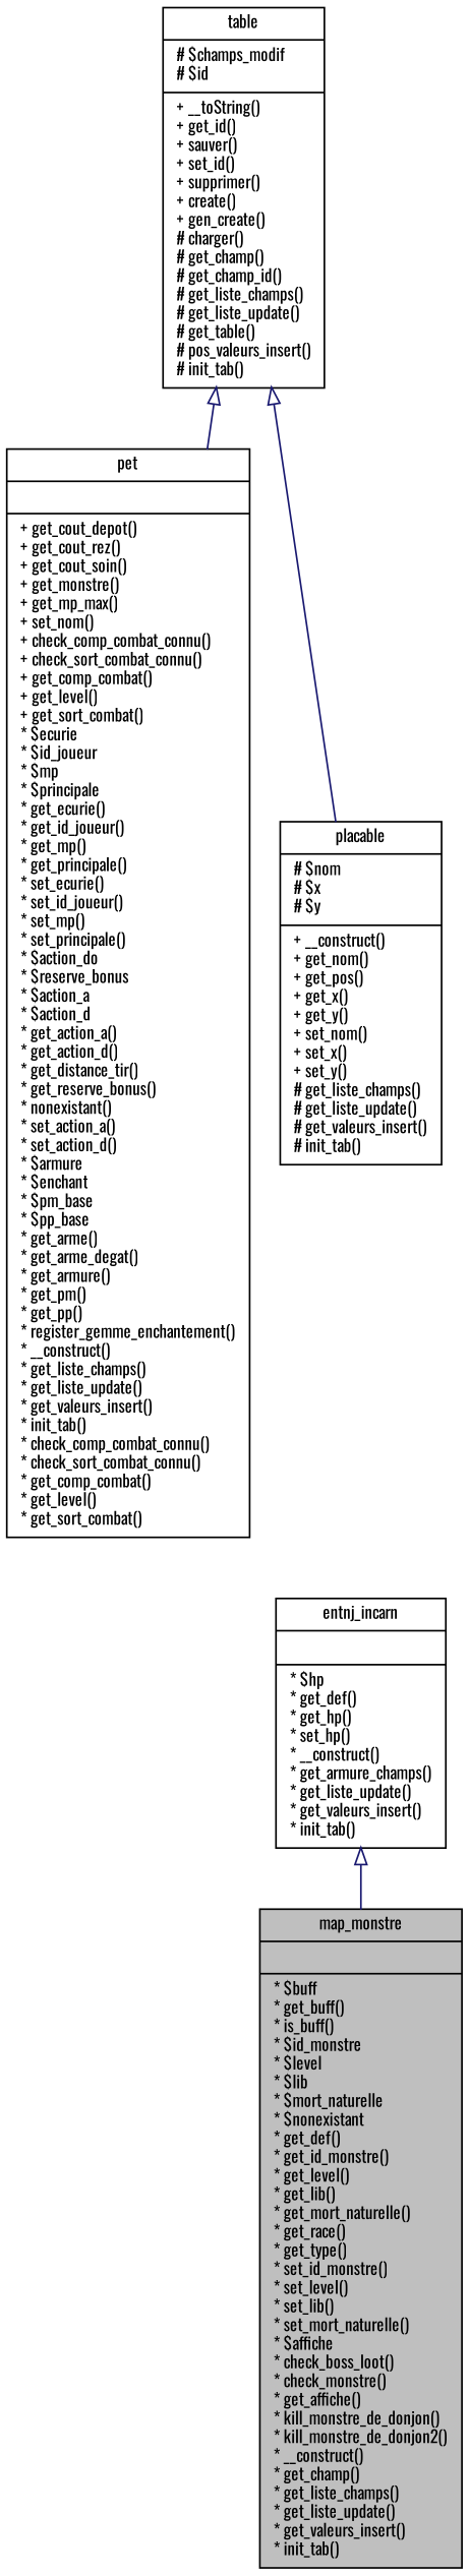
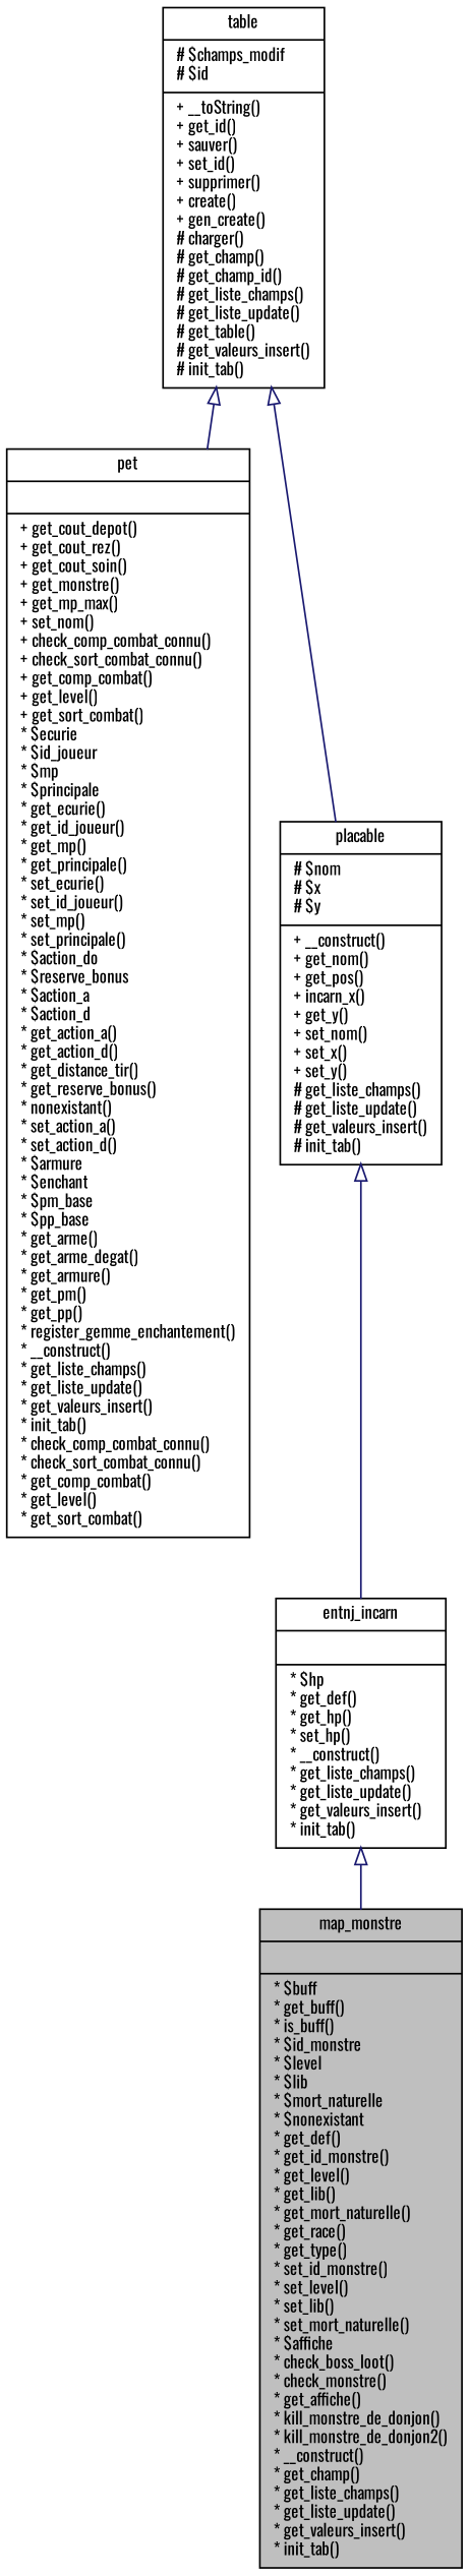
  digraph {
    fontname=Oswald
    node [color=black fontname=Oswald fontsize=10 shape=record]
    edge [arrowtail=empty color=midnightblue dir=back fontname=Oswald fontsize=10 labelfontname=FreeSans labelfontsize=10 style=solid]
    n1 [fillcolor=grey75 fontcolor=black height=0.2 label="{map_monstre\n||* $buff\l* get_buff()\l* is_buff()\l* $id_monstre\l* $level\l* $lib\l* $mort_naturelle\l* $nonexistant\l* get_def()\l* get_id_monstre()\l* get_level()\l* get_lib()\l* get_mort_naturelle()\l* get_race()\l* get_type()\l* set_id_monstre()\l* set_level()\l* set_lib()\l* set_mort_naturelle()\l* $affiche\l* check_boss_loot()\l* check_monstre()\l* get_affiche()\l* kill_monstre_de_donjon()\l* kill_monstre_de_donjon2()\l* __construct()\l* get_champ()\l* get_liste_champs()\l* get_liste_update()\l* get_valeurs_insert()\l* init_tab()\l}" style=filled width=0.4]
    n2 [height=0.2 label="{pet\n||+ get_cout_depot()\l+ get_cout_rez()\l+ get_cout_soin()\l+ get_monstre()\l+ get_mp_max()\l+ set_nom()\l+ check_comp_combat_connu()\l+ check_sort_combat_connu()\l+ get_comp_combat()\l+ get_level()\l+ get_sort_combat()\l* $ecurie\l* $id_joueur\l* $mp\l* $principale\l* get_ecurie()\l* get_id_joueur()\l* get_mp()\l* get_principale()\l* set_ecurie()\l* set_id_joueur()\l* set_mp()\l* set_principale()\l* $action_do\l* $reserve_bonus\l* $action_a\l* $action_d\l* get_action_a()\l* get_action_d()\l* get_distance_tir()\l* get_reserve_bonus()\l* nonexistant()\l* set_action_a()\l* set_action_d()\l* $armure\l* $enchant\l* $pm_base\l* $pp_base\l* get_arme()\l* get_arme_degat()\l* get_armure()\l* get_pm()\l* get_pp()\l* register_gemme_enchantement()\l* __construct()\l* get_liste_champs()\l* get_liste_update()\l* get_valeurs_insert()\l* init_tab()\l* check_comp_combat_connu()\l* check_sort_combat_connu()\l* get_comp_combat()\l* get_level()\l* get_sort_combat()\l}" width=0.4]
-   n3 [height=0.2 label="{entnj_incarn\n||* $hp\l* get_def()\l* get_hp()\l* set_hp()\l* __construct()\l* get_armure_champs()\l* get_liste_update()\l* get_valeurs_insert()\l* init_tab()\l}" width=0.4]
-   n4 [height=0.2 label="{placable\n|# $nom\l# $x\l# $y\l|+ __construct()\l+ get_nom()\l+ get_pos()\l+ get_x()\l+ get_y()\l+ set_nom()\l+ set_x()\l+ set_y()\l# get_liste_champs()\l# get_liste_update()\l# get_valeurs_insert()\l# init_tab()\l}" width=0.4]
-   n5 [height=0.2 label="{table\n|# $champs_modif\l# $id\l|+ __toString()\l+ get_id()\l+ sauver()\l+ set_id()\l+ supprimer()\l+ create()\l+ gen_create()\l# charger()\l# get_champ()\l# get_champ_id()\l# get_liste_champs()\l# get_liste_update()\l# get_table()\l# pos_valeurs_insert()\l# init_tab()\l}" width=0.4]
+   n3 [height=0.2 label="{entnj_incarn\n||* $hp\l* get_def()\l* get_hp()\l* set_hp()\l* __construct()\l* get_liste_champs()\l* get_liste_update()\l* get_valeurs_insert()\l* init_tab()\l}" width=0.4]
+   n4 [height=0.2 label="{placable\n|# $nom\l# $x\l# $y\l|+ __construct()\l+ get_nom()\l+ get_pos()\l+ incarn_x()\l+ get_y()\l+ set_nom()\l+ set_x()\l+ set_y()\l# get_liste_champs()\l# get_liste_update()\l# get_valeurs_insert()\l# init_tab()\l}" width=0.4]
+   n5 [height=0.2 label="{table\n|# $champs_modif\l# $id\l|+ __toString()\l+ get_id()\l+ sauver()\l+ set_id()\l+ supprimer()\l+ create()\l+ gen_create()\l# charger()\l# get_champ()\l# get_champ_id()\l# get_liste_champs()\l# get_liste_update()\l# get_table()\l# get_valeurs_insert()\l# init_tab()\l}" width=0.4]
    n3 -> n1
+   n4 -> n3
    n5 -> n2
    n5 -> n4
  }
